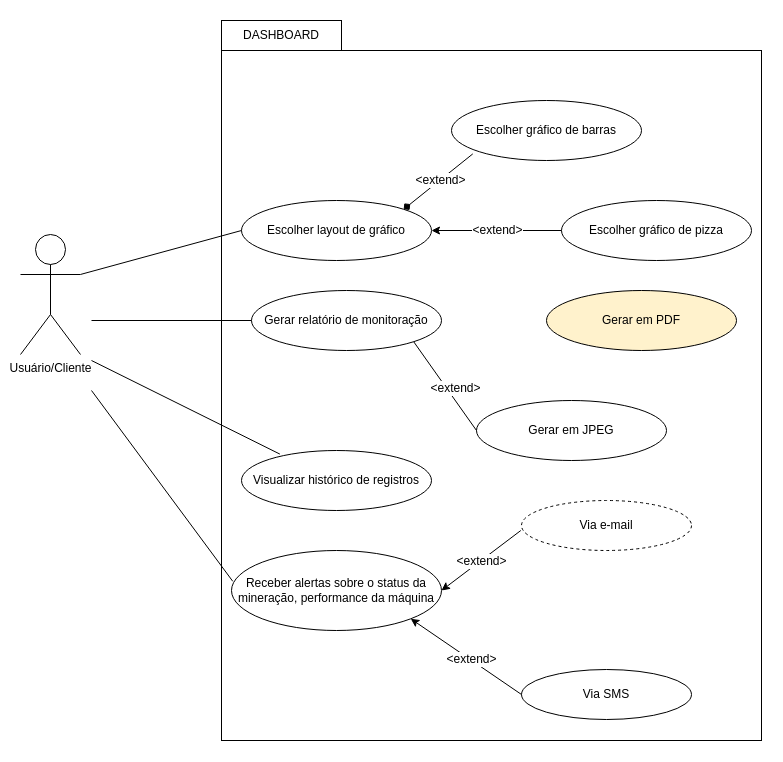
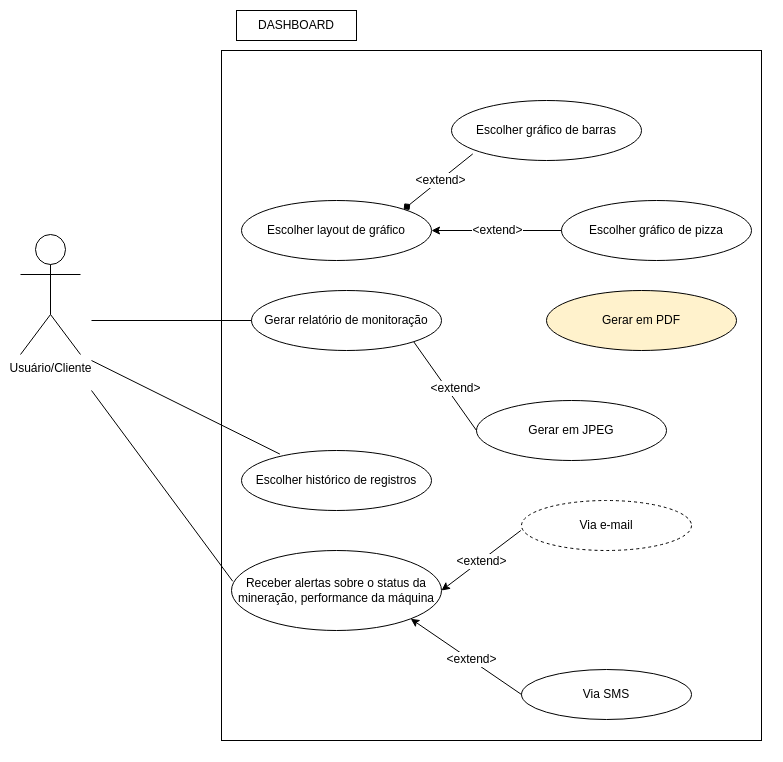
  <mxCell id="0" />
  <mxCell id="1" parent="0" />
  <mxCell id="2" value="" style="rounded=0;whiteSpace=wrap;html=1;" vertex="1" parent="1"><mxGeometry x="221" y="50" width="540" height="690" as="geometry" /></mxCell>
  <mxCell id="3" value="Usuário/Cliente" style="shape=umlActor;verticalLabelPosition=bottom;labelBackgroundColor=#ffffff;verticalAlign=top;html=1;outlineConnect=0;" vertex="1" parent="1"><mxGeometry x="20" y="234" width="60" height="120" as="geometry" /></mxCell>
  <mxCell id="4" value="Escolher layout de gráfico" style="ellipse;whiteSpace=wrap;html=1;" vertex="1" parent="1"><mxGeometry x="241" y="200" width="190" height="60" as="geometry" /></mxCell>
  <mxCell id="5" value="Gerar relatório de monitoração" style="ellipse;whiteSpace=wrap;html=1;" vertex="1" parent="1"><mxGeometry x="251" y="290" width="190" height="60" as="geometry" /></mxCell>
  <mxCell id="6" value="Escolher gráfico de barras" style="ellipse;whiteSpace=wrap;html=1;" vertex="1" parent="1"><mxGeometry x="451" y="100" width="190" height="60" as="geometry" /></mxCell>
  <mxCell id="7" value="Escolher gráfico de pizza" style="ellipse;whiteSpace=wrap;html=1;" vertex="1" parent="1"><mxGeometry x="561" y="200" width="190" height="60" as="geometry" /></mxCell>
  <mxCell id="8" value="Gerar em PDF" style="ellipse;whiteSpace=wrap;html=1;fillColor=#fff2cc;" vertex="1" parent="1"><mxGeometry x="546" y="290" width="190" height="60" as="geometry" /></mxCell>
  <mxCell id="9" value="Gerar em JPEG" style="ellipse;whiteSpace=wrap;html=1;" vertex="1" parent="1"><mxGeometry x="476" y="400" width="190" height="60" as="geometry" /></mxCell>
  <mxCell id="10" value="" style="endArrow=diamond;html=1;entryX=1;entryY=0;entryDx=0;entryDy=0;exitX=0.112;exitY=0.89;exitDx=0;exitDy=0;exitPerimeter=0;" edge="1" parent="1" source="6" target="4"><mxGeometry width="50" height="50" relative="1" as="geometry"><mxPoint x="461" y="240" as="sourcePoint" /><mxPoint x="511" y="190" as="targetPoint" /></mxGeometry></mxCell>
  <mxCell id="11" value="&amp;lt;extend&amp;gt;" style="text;html=1;resizable=0;points=[];align=center;verticalAlign=middle;labelBackgroundColor=#ffffff;" vertex="1" connectable="0" parent="10"><mxGeometry x="0.263" y="2" relative="1" as="geometry"><mxPoint x="10" y="-10" as="offset" /></mxGeometry></mxCell>
  <mxCell id="12" value="" style="endArrow=classic;html=1;entryX=1;entryY=0.5;entryDx=0;entryDy=0;exitX=0;exitY=0.5;exitDx=0;exitDy=0;" edge="1" parent="1" source="7" target="4"><mxGeometry width="50" height="50" relative="1" as="geometry"><mxPoint x="501" y="260" as="sourcePoint" /><mxPoint x="551" y="210" as="targetPoint" /></mxGeometry></mxCell>
  <mxCell id="13" value="&amp;lt;extend&amp;gt;" style="text;html=1;resizable=0;points=[];align=center;verticalAlign=middle;labelBackgroundColor=#ffffff;" vertex="1" connectable="0" parent="12"><mxGeometry x="0.231" y="-1" relative="1" as="geometry"><mxPoint x="15" as="offset" /></mxGeometry></mxCell>
- <mxCell id="14" value="" style="endArrow=none;html=1;exitX=1;exitY=0.333;exitDx=0;exitDy=0;exitPerimeter=0;entryX=0;entryY=0.5;entryDx=0;entryDy=0;" edge="1" parent="1" source="3" target="4"><mxGeometry width="50" height="50" relative="1" as="geometry"><mxPoint x="141" y="270" as="sourcePoint" /><mxPoint x="191" y="220" as="targetPoint" /></mxGeometry></mxCell>
  <mxCell id="15" value="" style="endArrow=none;html=1;entryX=0;entryY=0.5;entryDx=0;entryDy=0;" edge="1" parent="1" target="5"><mxGeometry width="50" height="50" relative="1" as="geometry"><mxPoint x="91" y="320" as="sourcePoint" /><mxPoint x="241" y="300" as="targetPoint" /></mxGeometry></mxCell>
  <mxCell id="16" value="" style="endArrow=none;html=1;entryX=1;entryY=1;entryDx=0;entryDy=0;exitX=0;exitY=0.5;exitDx=0;exitDy=0;" edge="1" parent="1" source="9" target="5"><mxGeometry width="50" height="50" relative="1" as="geometry"><mxPoint x="491" y="410" as="sourcePoint" /><mxPoint x="541" y="360" as="targetPoint" /></mxGeometry></mxCell>
  <mxCell id="17" value="&amp;lt;extend&amp;gt;" style="text;html=1;resizable=0;points=[];align=center;verticalAlign=middle;labelBackgroundColor=#ffffff;" vertex="1" connectable="0" parent="16"><mxGeometry x="0.276" y="-5" relative="1" as="geometry"><mxPoint x="14" y="17" as="offset" /></mxGeometry></mxCell>
- <mxCell id="18" value="Visualizar histórico de registros" style="ellipse;whiteSpace=wrap;html=1;" vertex="1" parent="1"><mxGeometry x="241" y="450" width="190" height="60" as="geometry" /></mxCell>
- <mxCell id="19" value="DASHBOARD" style="rounded=0;whiteSpace=wrap;html=1;" vertex="1" parent="1"><mxGeometry x="221" y="20" width="120" height="30" as="geometry" /></mxCell>
+ <mxCell id="18" value="Escolher histórico de registros" style="ellipse;whiteSpace=wrap;html=1;" vertex="1" parent="1"><mxGeometry x="241" y="450" width="190" height="60" as="geometry" /></mxCell>
+ <mxCell id="19" value="DASHBOARD" style="rounded=0;whiteSpace=wrap;html=1;" vertex="1" parent="1"><mxGeometry x="236" y="10" width="120" height="30" as="geometry" /></mxCell>
  <mxCell id="20" value="Receber alertas sobre o status da mineração, performance da máquina" style="ellipse;whiteSpace=wrap;html=1;" vertex="1" parent="1"><mxGeometry x="231" y="550" width="210" height="80" as="geometry" /></mxCell>
  <mxCell id="21" value="Via e-mail" style="ellipse;whiteSpace=wrap;html=1;dashed=1;" vertex="1" parent="1"><mxGeometry x="521" y="500" width="170" height="50" as="geometry" /></mxCell>
  <mxCell id="22" value="" style="endArrow=classic;html=1;entryX=1;entryY=0.5;entryDx=0;entryDy=0;exitX=-0.004;exitY=0.6;exitDx=0;exitDy=0;exitPerimeter=0;" edge="1" parent="1" source="21" target="20"><mxGeometry width="50" height="50" relative="1" as="geometry"><mxPoint x="501" y="600" as="sourcePoint" /><mxPoint x="511" y="530" as="targetPoint" /></mxGeometry></mxCell>
  <mxCell id="23" value="&amp;lt;extend&amp;gt;" style="text;html=1;resizable=0;points=[];align=center;verticalAlign=middle;labelBackgroundColor=#ffffff;" vertex="1" connectable="0" parent="22"><mxGeometry x="0.239" y="4" relative="1" as="geometry"><mxPoint x="7.5" y="-10.5" as="offset" /></mxGeometry></mxCell>
  <mxCell id="24" value="Via SMS" style="ellipse;whiteSpace=wrap;html=1;" vertex="1" parent="1"><mxGeometry x="521" y="669" width="170" height="50" as="geometry" /></mxCell>
  <mxCell id="25" value="" style="endArrow=classic;html=1;exitX=0;exitY=0.5;exitDx=0;exitDy=0;entryX=1;entryY=1;entryDx=0;entryDy=0;" edge="1" parent="1" source="24" target="20"><mxGeometry width="50" height="50" relative="1" as="geometry"><mxPoint x="451" y="680" as="sourcePoint" /><mxPoint x="501" y="630" as="targetPoint" /></mxGeometry></mxCell>
  <mxCell id="26" value="&amp;lt;extend&amp;gt;" style="text;html=1;resizable=0;points=[];align=center;verticalAlign=middle;labelBackgroundColor=#ffffff;" vertex="1" connectable="0" parent="25"><mxGeometry x="0.226" y="4" relative="1" as="geometry"><mxPoint x="19" y="7" as="offset" /></mxGeometry></mxCell>
  <mxCell id="27" value="" style="endArrow=none;html=1;entryX=0.006;entryY=0.385;entryDx=0;entryDy=0;entryPerimeter=0;" edge="1" parent="1" target="20"><mxGeometry width="50" height="50" relative="1" as="geometry"><mxPoint x="91" y="390" as="sourcePoint" /><mxPoint x="231" y="560" as="targetPoint" /></mxGeometry></mxCell>
  <mxCell id="28" value="" style="endArrow=none;html=1;exitX=0.202;exitY=0.06;exitDx=0;exitDy=0;exitPerimeter=0;" edge="1" parent="1" source="18"><mxGeometry width="50" height="50" relative="1" as="geometry"><mxPoint x="221" y="450" as="sourcePoint" /><mxPoint x="91" y="360" as="targetPoint" /></mxGeometry></mxCell>
